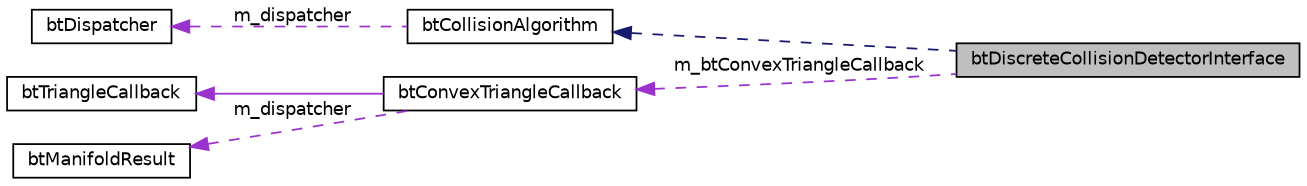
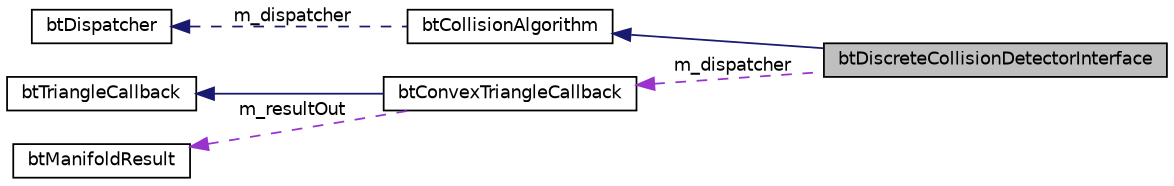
  digraph {
    rankdir=LR
    node [color=black fillcolor=white fontname=Helvetica fontsize=10 shape=record style=filled]
    edge [color=darkorchid3 dir=back fontname=Helvetica fontsize=10 labelfontname=Helvetica labelfontsize=10 style=dashed]
    n1 [fillcolor=grey75 fontcolor=black height=0.2 label=btDiscreteCollisionDetectorInterface width=0.4]
    n2 [height=0.2 label=btCollisionAlgorithm width=0.4]
    n3 [height=0.2 label=btDispatcher width=0.4]
    n4 [height=0.2 label=btConvexTriangleCallback width=0.4]
    n5 [height=0.2 label=btTriangleCallback width=0.4]
    n6 [height=0.2 label=btManifoldResult width=0.4]
-   n2 -> n1 [color=midnightblue]
-   n3 -> n2 [label=" m_dispatcher"]
-   n4 -> n1 [label=" m_btConvexTriangleCallback"]
-   n5 -> n4 [style=solid]
-   n6 -> n4 [label=" m_dispatcher"]
+   n2 -> n1 [color=midnightblue style=solid]
+   n3 -> n2 [color=midnightblue label=" m_dispatcher"]
+   n4 -> n1 [label=" m_dispatcher"]
+   n5 -> n4 [color=midnightblue style=solid]
+   n6 -> n4 [label=" m_resultOut"]
  }
